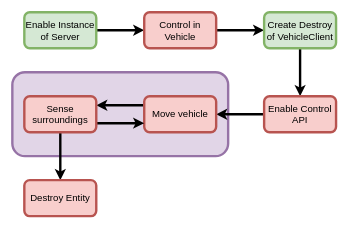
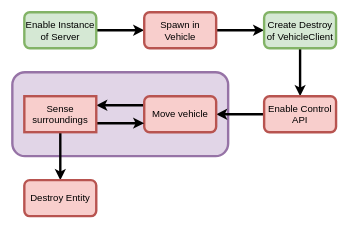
  <mxCell id="0" />
  <mxCell id="1" parent="0" />
  <mxCell id="2" value="" style="rounded=1;whiteSpace=wrap;html=1;fillColor=#e1d5e7;strokeColor=#9673a6;fontSize=16;strokeWidth=4;" vertex="1" parent="1"><mxGeometry x="20" y="120" width="360" height="140" as="geometry" /></mxCell>
  <mxCell id="3" value="" style="edgeStyle=orthogonalEdgeStyle;rounded=0;orthogonalLoop=1;jettySize=auto;html=1;fontSize=16;strokeWidth=4;" edge="1" parent="1" source="4" target="6"><mxGeometry relative="1" as="geometry" /></mxCell>
  <mxCell id="4" value="Enable Instance of Server" style="rounded=1;whiteSpace=wrap;html=1;fontSize=16;strokeWidth=4;fillColor=#d5e8d4;strokeColor=#82b366;" vertex="1" parent="1"><mxGeometry x="40" y="20" width="120" height="60" as="geometry" /></mxCell>
  <mxCell id="5" value="" style="edgeStyle=orthogonalEdgeStyle;rounded=0;orthogonalLoop=1;jettySize=auto;html=1;fontSize=16;strokeWidth=4;" edge="1" parent="1" source="6" target="8"><mxGeometry relative="1" as="geometry" /></mxCell>
- <mxCell id="6" value="Control in Vehicle" style="whiteSpace=wrap;html=1;rounded=1;fontSize=16;strokeWidth=4;fillColor=#f8cecc;strokeColor=#b85450;" vertex="1" parent="1"><mxGeometry x="240" y="20" width="120" height="60" as="geometry" /></mxCell>
+ <mxCell id="6" value="Spawn in Vehicle" style="whiteSpace=wrap;html=1;rounded=1;fontSize=16;strokeWidth=4;fillColor=#f8cecc;strokeColor=#b85450;" vertex="1" parent="1"><mxGeometry x="240" y="20" width="120" height="60" as="geometry" /></mxCell>
  <mxCell id="7" value="" style="edgeStyle=orthogonalEdgeStyle;rounded=0;orthogonalLoop=1;jettySize=auto;html=1;fontSize=16;strokeWidth=4;" edge="1" parent="1" source="8" target="10"><mxGeometry relative="1" as="geometry" /></mxCell>
  <mxCell id="8" value="Create Destroy of VehicleClient" style="whiteSpace=wrap;html=1;rounded=1;fontSize=16;strokeWidth=4;fillColor=#d5e8d4;strokeColor=#82b366;" vertex="1" parent="1"><mxGeometry x="440" y="20" width="120" height="60" as="geometry" /></mxCell>
  <mxCell id="9" value="" style="edgeStyle=orthogonalEdgeStyle;rounded=0;orthogonalLoop=1;jettySize=auto;html=1;fontSize=16;strokeWidth=4;" edge="1" parent="1" source="10" target="12"><mxGeometry relative="1" as="geometry" /></mxCell>
  <mxCell id="10" value="Enable Control API" style="whiteSpace=wrap;html=1;rounded=1;fontSize=16;strokeWidth=4;fillColor=#f8cecc;strokeColor=#b85450;" vertex="1" parent="1"><mxGeometry x="440" y="160" width="120" height="60" as="geometry" /></mxCell>
  <mxCell id="11" style="edgeStyle=orthogonalEdgeStyle;rounded=0;orthogonalLoop=1;jettySize=auto;html=1;exitX=0;exitY=0.25;exitDx=0;exitDy=0;entryX=1;entryY=0.25;entryDx=0;entryDy=0;fontSize=16;strokeWidth=4;" edge="1" parent="1" source="12" target="15"><mxGeometry relative="1" as="geometry" /></mxCell>
  <mxCell id="12" value="Move vehicle" style="whiteSpace=wrap;html=1;rounded=1;fontSize=16;strokeWidth=4;fillColor=#f8cecc;strokeColor=#b85450;" vertex="1" parent="1"><mxGeometry x="240" y="160" width="120" height="60" as="geometry" /></mxCell>
  <mxCell id="13" style="edgeStyle=orthogonalEdgeStyle;rounded=0;orthogonalLoop=1;jettySize=auto;html=1;exitX=1;exitY=0.75;exitDx=0;exitDy=0;entryX=0;entryY=0.75;entryDx=0;entryDy=0;fontSize=16;strokeWidth=4;" edge="1" parent="1" source="15" target="12"><mxGeometry relative="1" as="geometry" /></mxCell>
  <mxCell id="14" value="" style="edgeStyle=orthogonalEdgeStyle;rounded=0;orthogonalLoop=1;jettySize=auto;html=1;fontSize=16;strokeWidth=4;" edge="1" parent="1" source="15" target="16"><mxGeometry relative="1" as="geometry" /></mxCell>
- <mxCell id="15" value="Sense surroundings" style="whiteSpace=wrap;html=1;rounded=1;fontSize=16;strokeWidth=4;fillColor=#f8cecc;strokeColor=#b85450;" vertex="1" parent="1"><mxGeometry x="40" y="160" width="120" height="60" as="geometry" /></mxCell>
+ <mxCell id="15" value="Sense surroundings" style="whiteSpace=wrap;html=1;fontSize=16;strokeWidth=4;fillColor=#f8cecc;strokeColor=#b85450;rounded=0;" vertex="1" parent="1"><mxGeometry x="40" y="160" width="120" height="60" as="geometry" /></mxCell>
  <mxCell id="16" value="Destroy Entity" style="whiteSpace=wrap;html=1;rounded=1;fontSize=16;strokeWidth=4;fillColor=#f8cecc;strokeColor=#b85450;" vertex="1" parent="1"><mxGeometry x="40" y="300" width="120" height="60" as="geometry" /></mxCell>
